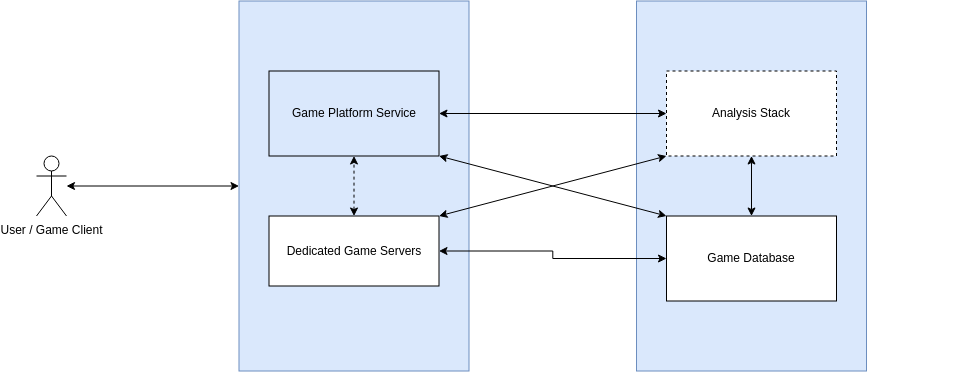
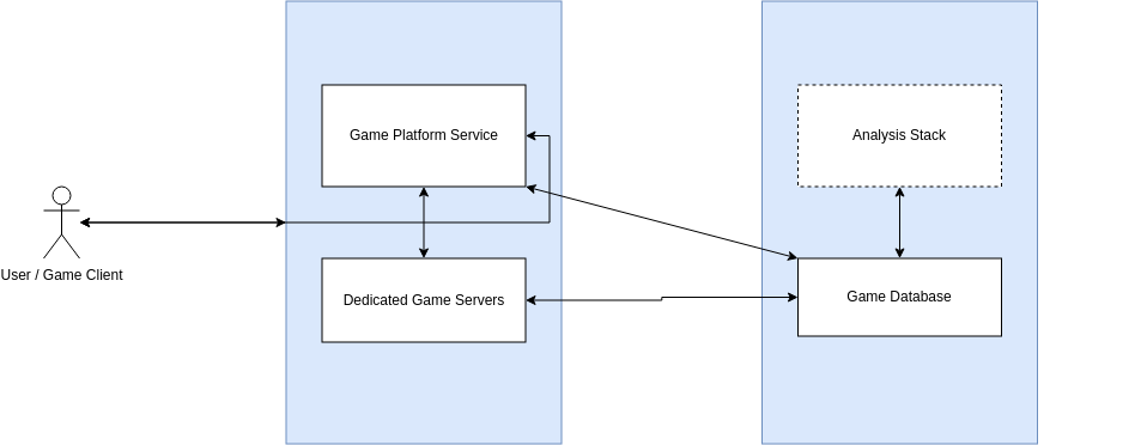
  <mxCell id="0" />
  <mxCell id="1" parent="0" />
  <mxCell id="2" style="edgeStyle=orthogonalEdgeStyle;rounded=0;orthogonalLoop=1;jettySize=auto;html=1;entryX=0.5;entryY=0;entryDx=0;entryDy=0;startArrow=classic;startFill=1;" edge="1" parent="1" source="3" target="4"><mxGeometry relative="1" as="geometry" /></mxCell>
  <mxCell id="3" value="User / Game Client" style="shape=umlActor;verticalLabelPosition=bottom;verticalAlign=top;html=1;outlineConnect=0;" vertex="1" parent="1"><mxGeometry x="20" y="105.5" width="30" height="60" as="geometry" /></mxCell>
  <mxCell id="4" value="" style="rounded=0;whiteSpace=wrap;html=1;rotation=-90;fillColor=#dae8fc;strokeColor=#6c8ebf;" vertex="1" parent="1"><mxGeometry x="152.5" y="20.5" width="370" height="230" as="geometry" /></mxCell>
  <mxCell id="5" value="" style="rounded=0;whiteSpace=wrap;html=1;rotation=-90;fillColor=#dae8fc;strokeColor=#6c8ebf;" vertex="1" parent="1"><mxGeometry x="550" y="20.5" width="370" height="230" as="geometry" /></mxCell>
- <mxCell id="6" style="edgeStyle=orthogonalEdgeStyle;rounded=0;orthogonalLoop=1;jettySize=auto;html=1;exitX=1;exitY=0.5;exitDx=0;exitDy=0;startArrow=classic;startFill=1;" edge="1" parent="1" source="8" target="13"><mxGeometry relative="1" as="geometry" /></mxCell>
+ <mxCell id="6" style="edgeStyle=orthogonalEdgeStyle;rounded=0;orthogonalLoop=1;jettySize=auto;html=1;exitX=1;exitY=0.5;exitDx=0;exitDy=0;startArrow=classic;startFill=1;" edge="1" parent="1" source="8" target="3"><mxGeometry relative="1" as="geometry" /></mxCell>
  <mxCell id="7" style="edgeStyle=none;rounded=0;orthogonalLoop=1;jettySize=auto;html=1;exitX=1;exitY=1;exitDx=0;exitDy=0;entryX=0;entryY=0;entryDx=0;entryDy=0;startArrow=classic;startFill=1;" edge="1" parent="1" source="8" target="15"><mxGeometry relative="1" as="geometry" /></mxCell>
- <mxCell id="8" value="Game Platform Service" style="rounded=0;whiteSpace=wrap;html=1;fillColor=#dae8fc;" vertex="1" parent="1"><mxGeometry x="252.5" y="20.5" width="170" height="85" as="geometry" /></mxCell>
- <mxCell id="9" style="edgeStyle=orthogonalEdgeStyle;rounded=0;orthogonalLoop=1;jettySize=auto;html=1;entryX=0.5;entryY=1;entryDx=0;entryDy=0;startArrow=classic;startFill=1;dashed=1;" edge="1" parent="1" source="12" target="8"><mxGeometry relative="1" as="geometry" /></mxCell>
+ <mxCell id="8" value="Game Platform Service" style="rounded=0;whiteSpace=wrap;html=1;" vertex="1" parent="1"><mxGeometry x="252.5" y="20.5" width="170" height="85" as="geometry" /></mxCell>
+ <mxCell id="9" style="edgeStyle=orthogonalEdgeStyle;rounded=0;orthogonalLoop=1;jettySize=auto;html=1;entryX=0.5;entryY=1;entryDx=0;entryDy=0;startArrow=classic;startFill=1;" edge="1" parent="1" source="12" target="8"><mxGeometry relative="1" as="geometry" /></mxCell>
  <mxCell id="10" style="edgeStyle=orthogonalEdgeStyle;rounded=0;orthogonalLoop=1;jettySize=auto;html=1;exitX=1;exitY=0.5;exitDx=0;exitDy=0;entryX=0;entryY=0.5;entryDx=0;entryDy=0;startArrow=classic;startFill=1;" edge="1" parent="1" source="12" target="15"><mxGeometry relative="1" as="geometry" /></mxCell>
- <mxCell id="11" style="rounded=0;orthogonalLoop=1;jettySize=auto;html=1;exitX=1;exitY=0;exitDx=0;exitDy=0;entryX=0;entryY=1;entryDx=0;entryDy=0;startArrow=classic;startFill=1;" edge="1" parent="1" source="12" target="13"><mxGeometry relative="1" as="geometry" /></mxCell>
  <mxCell id="12" value="Dedicated Game Servers" style="rounded=0;whiteSpace=wrap;html=1;" vertex="1" parent="1"><mxGeometry x="252.5" y="165.5" width="170" height="70" as="geometry" /></mxCell>
  <mxCell id="13" value="Analysis Stack" style="rounded=0;whiteSpace=wrap;html=1;dashed=1;" vertex="1" parent="1"><mxGeometry x="650" y="20.5" width="170" height="85" as="geometry" /></mxCell>
  <mxCell id="14" style="edgeStyle=orthogonalEdgeStyle;rounded=0;orthogonalLoop=1;jettySize=auto;html=1;entryX=0.5;entryY=1;entryDx=0;entryDy=0;startArrow=classic;startFill=1;" edge="1" parent="1" source="15" target="13"><mxGeometry relative="1" as="geometry" /></mxCell>
- <mxCell id="15" value="Game Database" style="rounded=0;whiteSpace=wrap;html=1;" vertex="1" parent="1"><mxGeometry x="650" y="165.5" width="170" height="85" as="geometry" /></mxCell>
+ <mxCell id="15" value="Game Database" style="rounded=0;whiteSpace=wrap;html=1;" vertex="1" parent="1"><mxGeometry x="650" y="165.5" width="170" height="65" as="geometry" /></mxCell>
